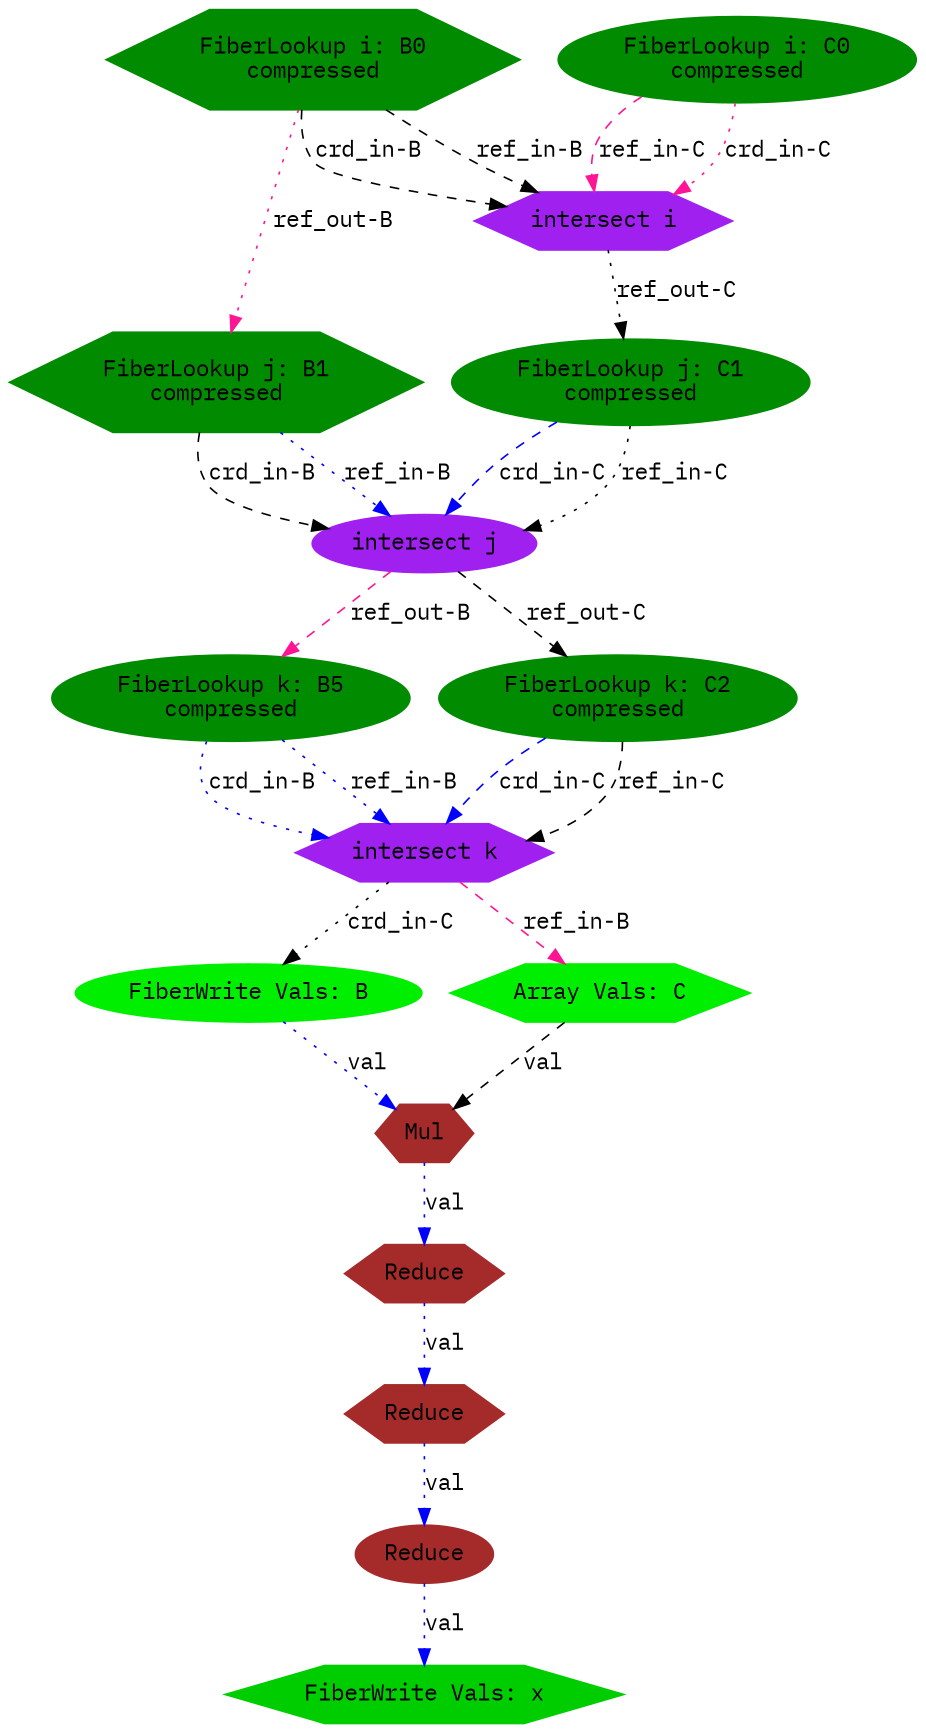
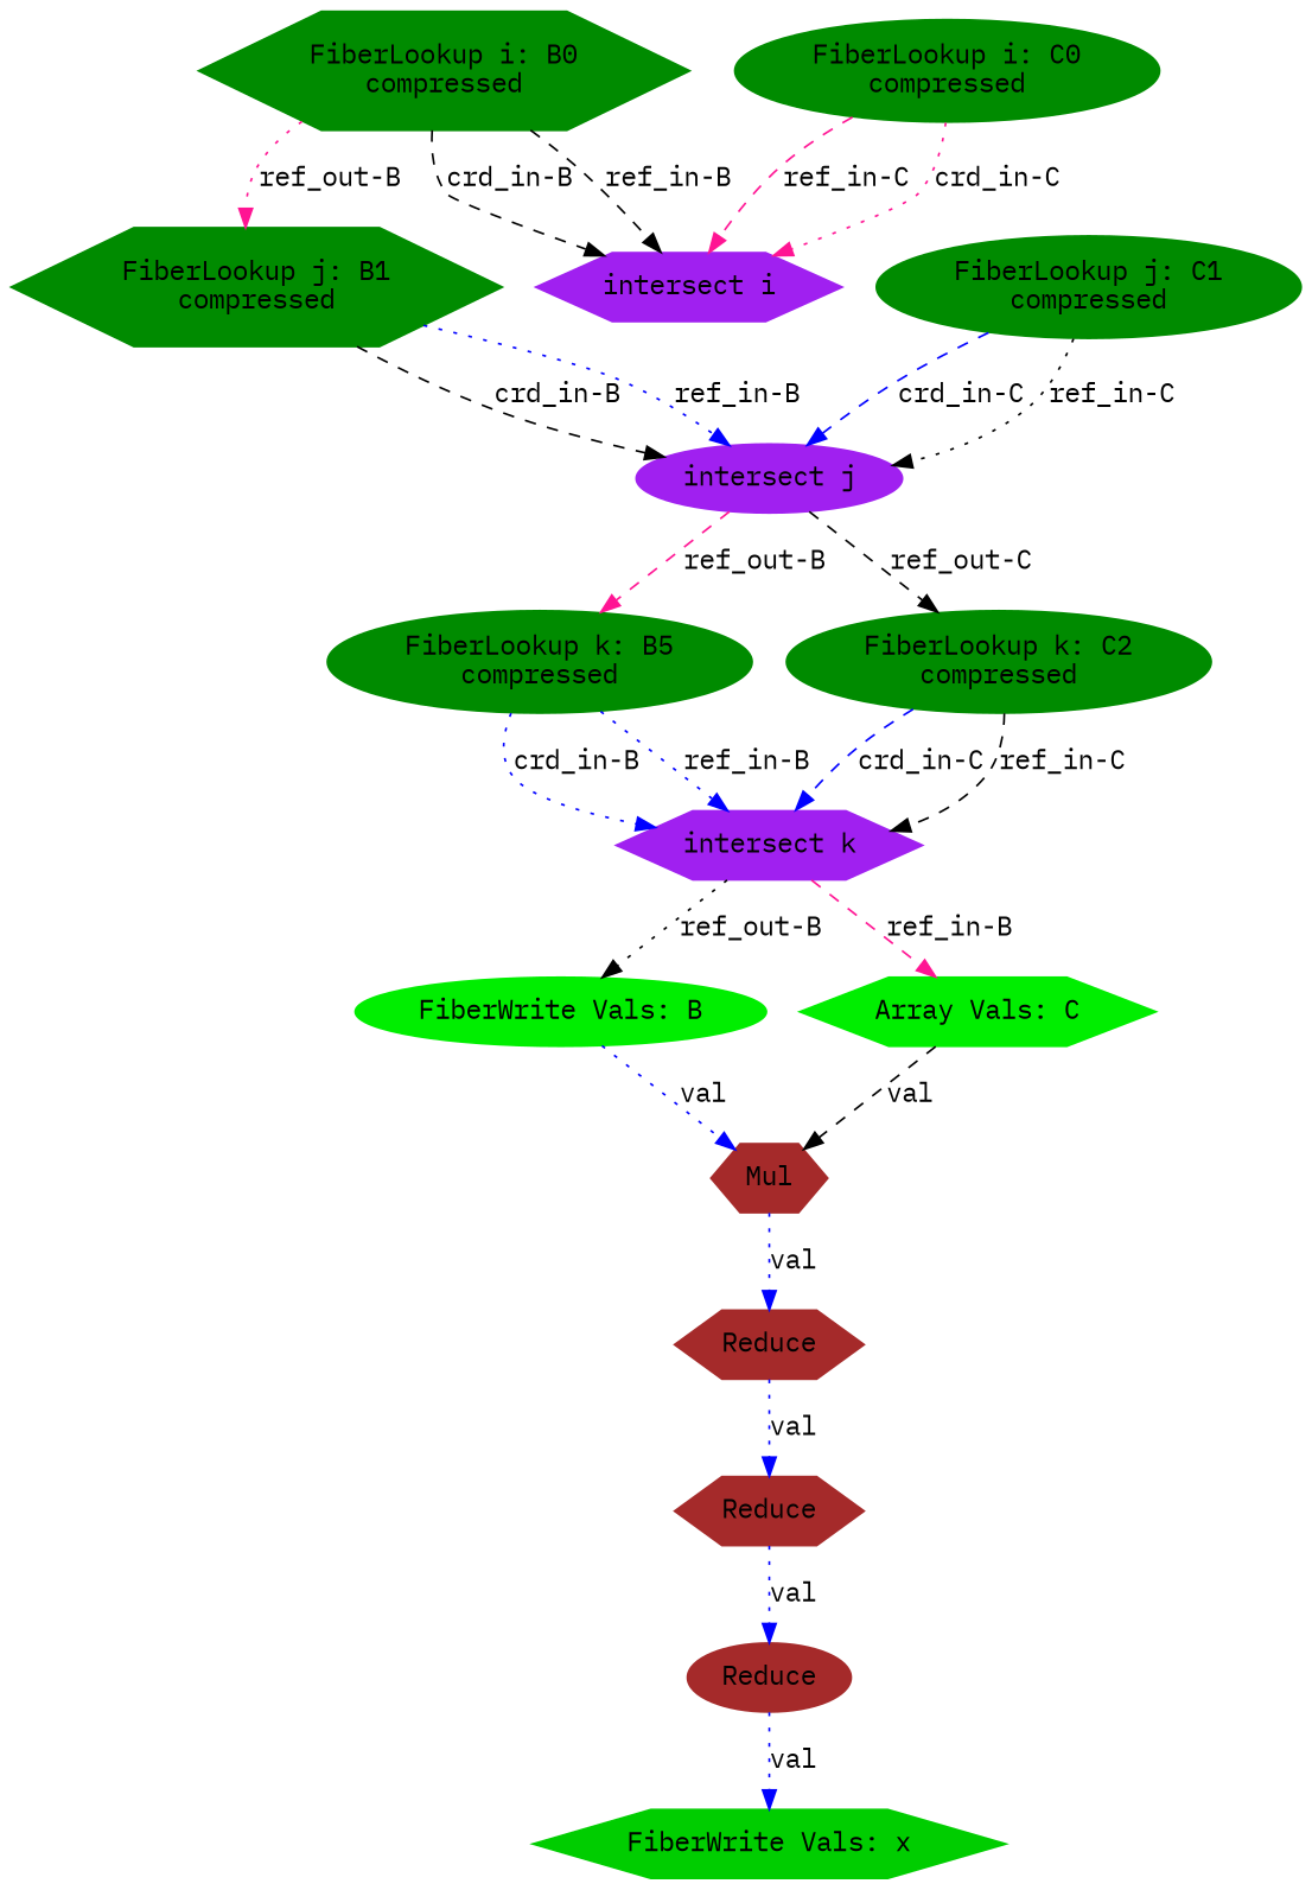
  digraph {
    fontname="IBM Plex Mono"
    node [color=green4 fontname="IBM Plex Mono" shape=hexagon style=filled type=fiberlookup]
    edge [color=blue fontname="IBM Plex Mono" style=dotted type=ref]
    n1 [format=compressed index=i label="FiberLookup i: B0\ncompressed" root=true src=true tensor=B]
    n2 [color=purple index=i label="intersect i" type=intersect]
    n3 [format=compressed index=j label="FiberLookup j: B1\ncompressed" root=false src=true tensor=B]
    n4 [format=compressed index=j label="FiberLookup j: C1\ncompressed" root=false shape=ellipse src=true tensor=C]
    n5 [color=purple index=j label="intersect j" shape=ellipse type=intersect]
    n6 [format=compressed index=k label="FiberLookup k: B5\ncompressed" root=false shape=ellipse src=true tensor=B]
    n7 [format=compressed index=k label="FiberLookup k: C2\ncompressed" root=false shape=ellipse src=true tensor=C]
    n8 [color=purple index=k label="intersect k" type=intersect]
    n9 [color=green2 label="FiberWrite Vals: B" shape=ellipse tensor=B type=arrayvals]
    n10 [color=green2 label="Array Vals: C" tensor=C type=arrayvals]
    n11 [color=brown label=Mul type=mul]
    n12 [color=brown label=Reduce type=reduce]
    n13 [color=brown label=Reduce type=reduce]
    n14 [color=brown label=Reduce shape=ellipse type=reduce]
    n15 [color=green3 label="FiberWrite Vals: x" sink=true tensor=x type=fiberwrite]
    n16 [format=compressed index=i label="FiberLookup i: C0\ncompressed" root=true shape=ellipse src=true tensor=C]
    n1 -> n2 [color=black label="crd_in-B" style=dashed type=crd]
    n1 -> n2 [color=black label="ref_in-B" style=dashed]
    n1 -> n3 [color=deeppink label="ref_out-B"]
-   n2 -> n4 [color=black label="ref_out-C"]
    n3 -> n5 [color=black label="crd_in-B" style=dashed type=crd]
    n3 -> n5 [label="ref_in-B"]
    n4 -> n5 [label="crd_in-C" style=dashed type=crd]
    n4 -> n5 [color=black label="ref_in-C"]
    n5 -> n6 [color=deeppink label="ref_out-B" style=dashed]
    n5 -> n7 [color=black label="ref_out-C" style=dashed]
    n6 -> n8 [label="crd_in-B" type=crd]
    n6 -> n8 [label="ref_in-B"]
    n7 -> n8 [label="crd_in-C" style=dashed type=crd]
    n7 -> n8 [color=black label="ref_in-C" style=dashed]
-   n8 -> n9 [color=black label="crd_in-C"]
+   n8 -> n9 [color=black label="ref_out-B"]
    n8 -> n10 [color=deeppink label="ref_in-B" style=dashed]
    n9 -> n11 [label=val type=val]
    n10 -> n11 [color=black label=val style=dashed type=val]
    n11 -> n12 [label=val type=val]
    n12 -> n13 [label=val type=val]
    n13 -> n14 [label=val type=val]
    n14 -> n15 [label=val type=val]
    n16 -> n2 [color=deeppink label="crd_in-C" type=crd]
    n16 -> n2 [color=deeppink label="ref_in-C" style=dashed]
  }
